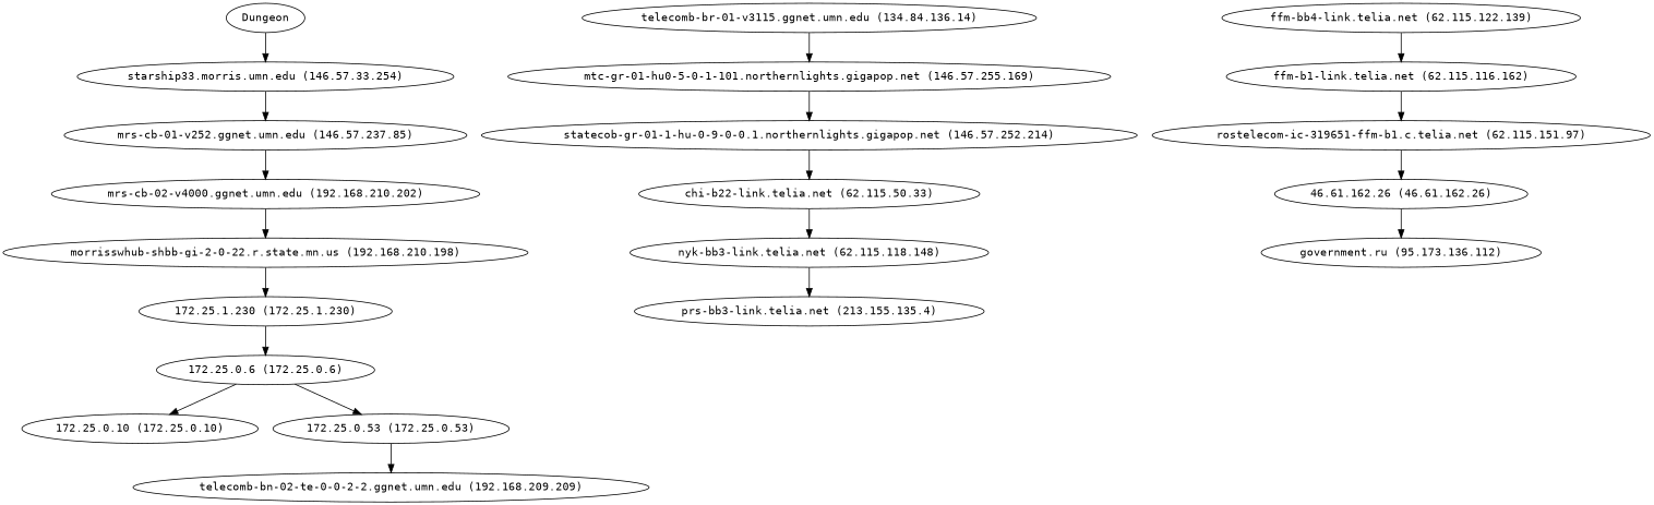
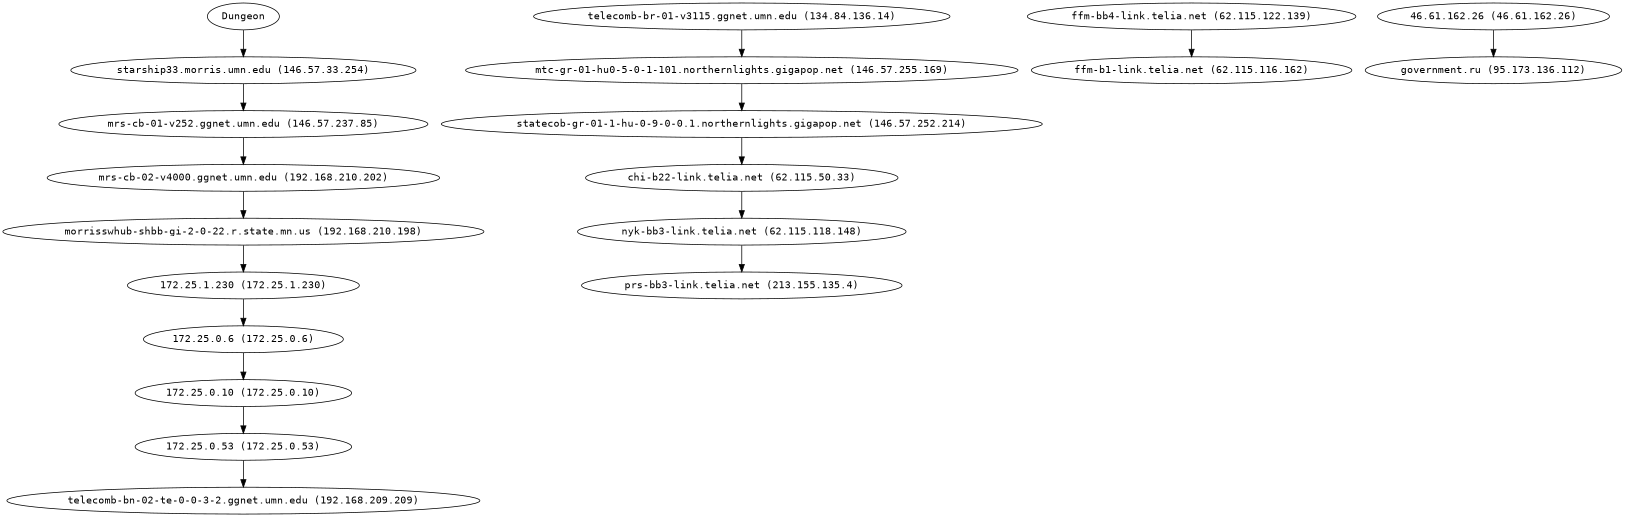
  digraph {
    fontname="DejaVu Sans Mono"
    node [fontname="DejaVu Sans Mono"]
    edge [fontname="DejaVu Sans Mono"]
    Dungeon
    "starship33.morris.umn.edu (146.57.33.254)"
    "mrs-cb-01-v252.ggnet.umn.edu (146.57.237.85)"
    "mrs-cb-02-v4000.ggnet.umn.edu (192.168.210.202)"
    "morrisswhub-shbb-gi-2-0-22.r.state.mn.us (192.168.210.198)"
    "172.25.1.230 (172.25.1.230)"
    "172.25.0.6 (172.25.0.6)"
    "172.25.0.10 (172.25.0.10)"
    "172.25.0.53 (172.25.0.53)"
-   "telecomb-bn-02-te-0-0-2-2.ggnet.umn.edu (192.168.209.209)"
+   "telecomb-bn-02-te-0-0-2-2.ggnet.umn.edu (192.168.209.209)" [label="telecomb-bn-02-te-0-0-3-2.ggnet.umn.edu (192.168.209.209)"]
    "telecomb-br-01-v3115.ggnet.umn.edu (134.84.136.14)"
    "mtc-gr-01-hu0-5-0-1-101.northernlights.gigapop.net (146.57.255.169)"
    "statecob-gr-01-1-hu-0-9-0-0.1.northernlights.gigapop.net (146.57.252.214)"
    "chi-b22-link.telia.net (62.115.50.33)"
    "nyk-bb3-link.telia.net (62.115.118.148)"
    "prs-bb3-link.telia.net (213.155.135.4)"
    "ffm-bb4-link.telia.net (62.115.122.139)"
    "ffm-b1-link.telia.net (62.115.116.162)"
-   "rostelecom-ic-319651-ffm-b1.c.telia.net (62.115.151.97)"
    "46.61.162.26 (46.61.162.26)"
    n21 [label="government.ru (95.173.136.112)"]
    Dungeon -> "starship33.morris.umn.edu (146.57.33.254)"
    "starship33.morris.umn.edu (146.57.33.254)" -> "mrs-cb-01-v252.ggnet.umn.edu (146.57.237.85)"
    "mrs-cb-01-v252.ggnet.umn.edu (146.57.237.85)" -> "mrs-cb-02-v4000.ggnet.umn.edu (192.168.210.202)"
    "mrs-cb-02-v4000.ggnet.umn.edu (192.168.210.202)" -> "morrisswhub-shbb-gi-2-0-22.r.state.mn.us (192.168.210.198)"
    "morrisswhub-shbb-gi-2-0-22.r.state.mn.us (192.168.210.198)" -> "172.25.1.230 (172.25.1.230)"
    "172.25.1.230 (172.25.1.230)" -> "172.25.0.6 (172.25.0.6)"
    "172.25.0.6 (172.25.0.6)" -> "172.25.0.10 (172.25.0.10)"
-   "172.25.0.6 (172.25.0.6)" -> "172.25.0.53 (172.25.0.53)"
+   "172.25.0.10 (172.25.0.10)" -> "172.25.0.53 (172.25.0.53)"
    "172.25.0.53 (172.25.0.53)" -> "telecomb-bn-02-te-0-0-2-2.ggnet.umn.edu (192.168.209.209)"
    "telecomb-br-01-v3115.ggnet.umn.edu (134.84.136.14)" -> "mtc-gr-01-hu0-5-0-1-101.northernlights.gigapop.net (146.57.255.169)"
    "mtc-gr-01-hu0-5-0-1-101.northernlights.gigapop.net (146.57.255.169)" -> "statecob-gr-01-1-hu-0-9-0-0.1.northernlights.gigapop.net (146.57.252.214)"
    "statecob-gr-01-1-hu-0-9-0-0.1.northernlights.gigapop.net (146.57.252.214)" -> "chi-b22-link.telia.net (62.115.50.33)"
    "chi-b22-link.telia.net (62.115.50.33)" -> "nyk-bb3-link.telia.net (62.115.118.148)"
    "nyk-bb3-link.telia.net (62.115.118.148)" -> "prs-bb3-link.telia.net (213.155.135.4)"
    "ffm-bb4-link.telia.net (62.115.122.139)" -> "ffm-b1-link.telia.net (62.115.116.162)"
-   "ffm-b1-link.telia.net (62.115.116.162)" -> "rostelecom-ic-319651-ffm-b1.c.telia.net (62.115.151.97)"
-   "rostelecom-ic-319651-ffm-b1.c.telia.net (62.115.151.97)" -> "46.61.162.26 (46.61.162.26)"
    "46.61.162.26 (46.61.162.26)" -> n21
  }
